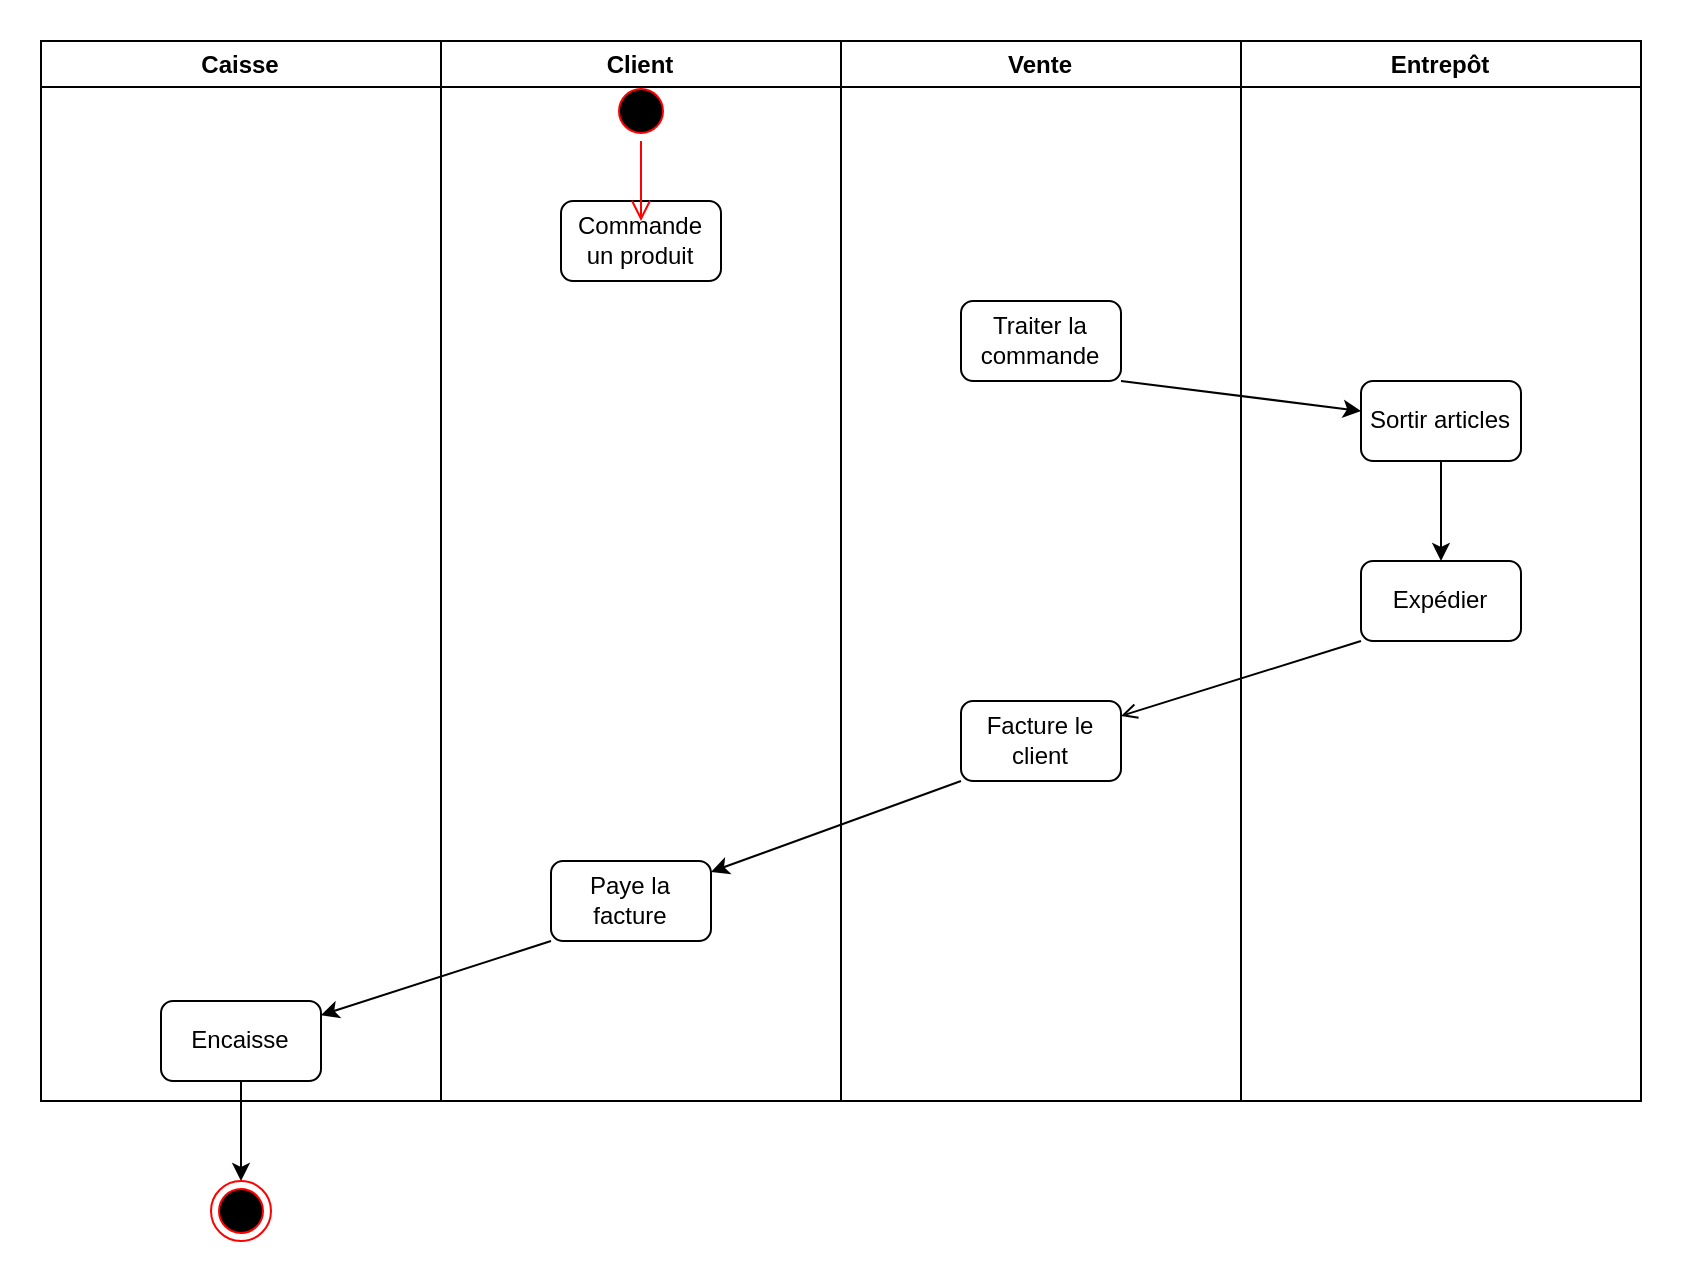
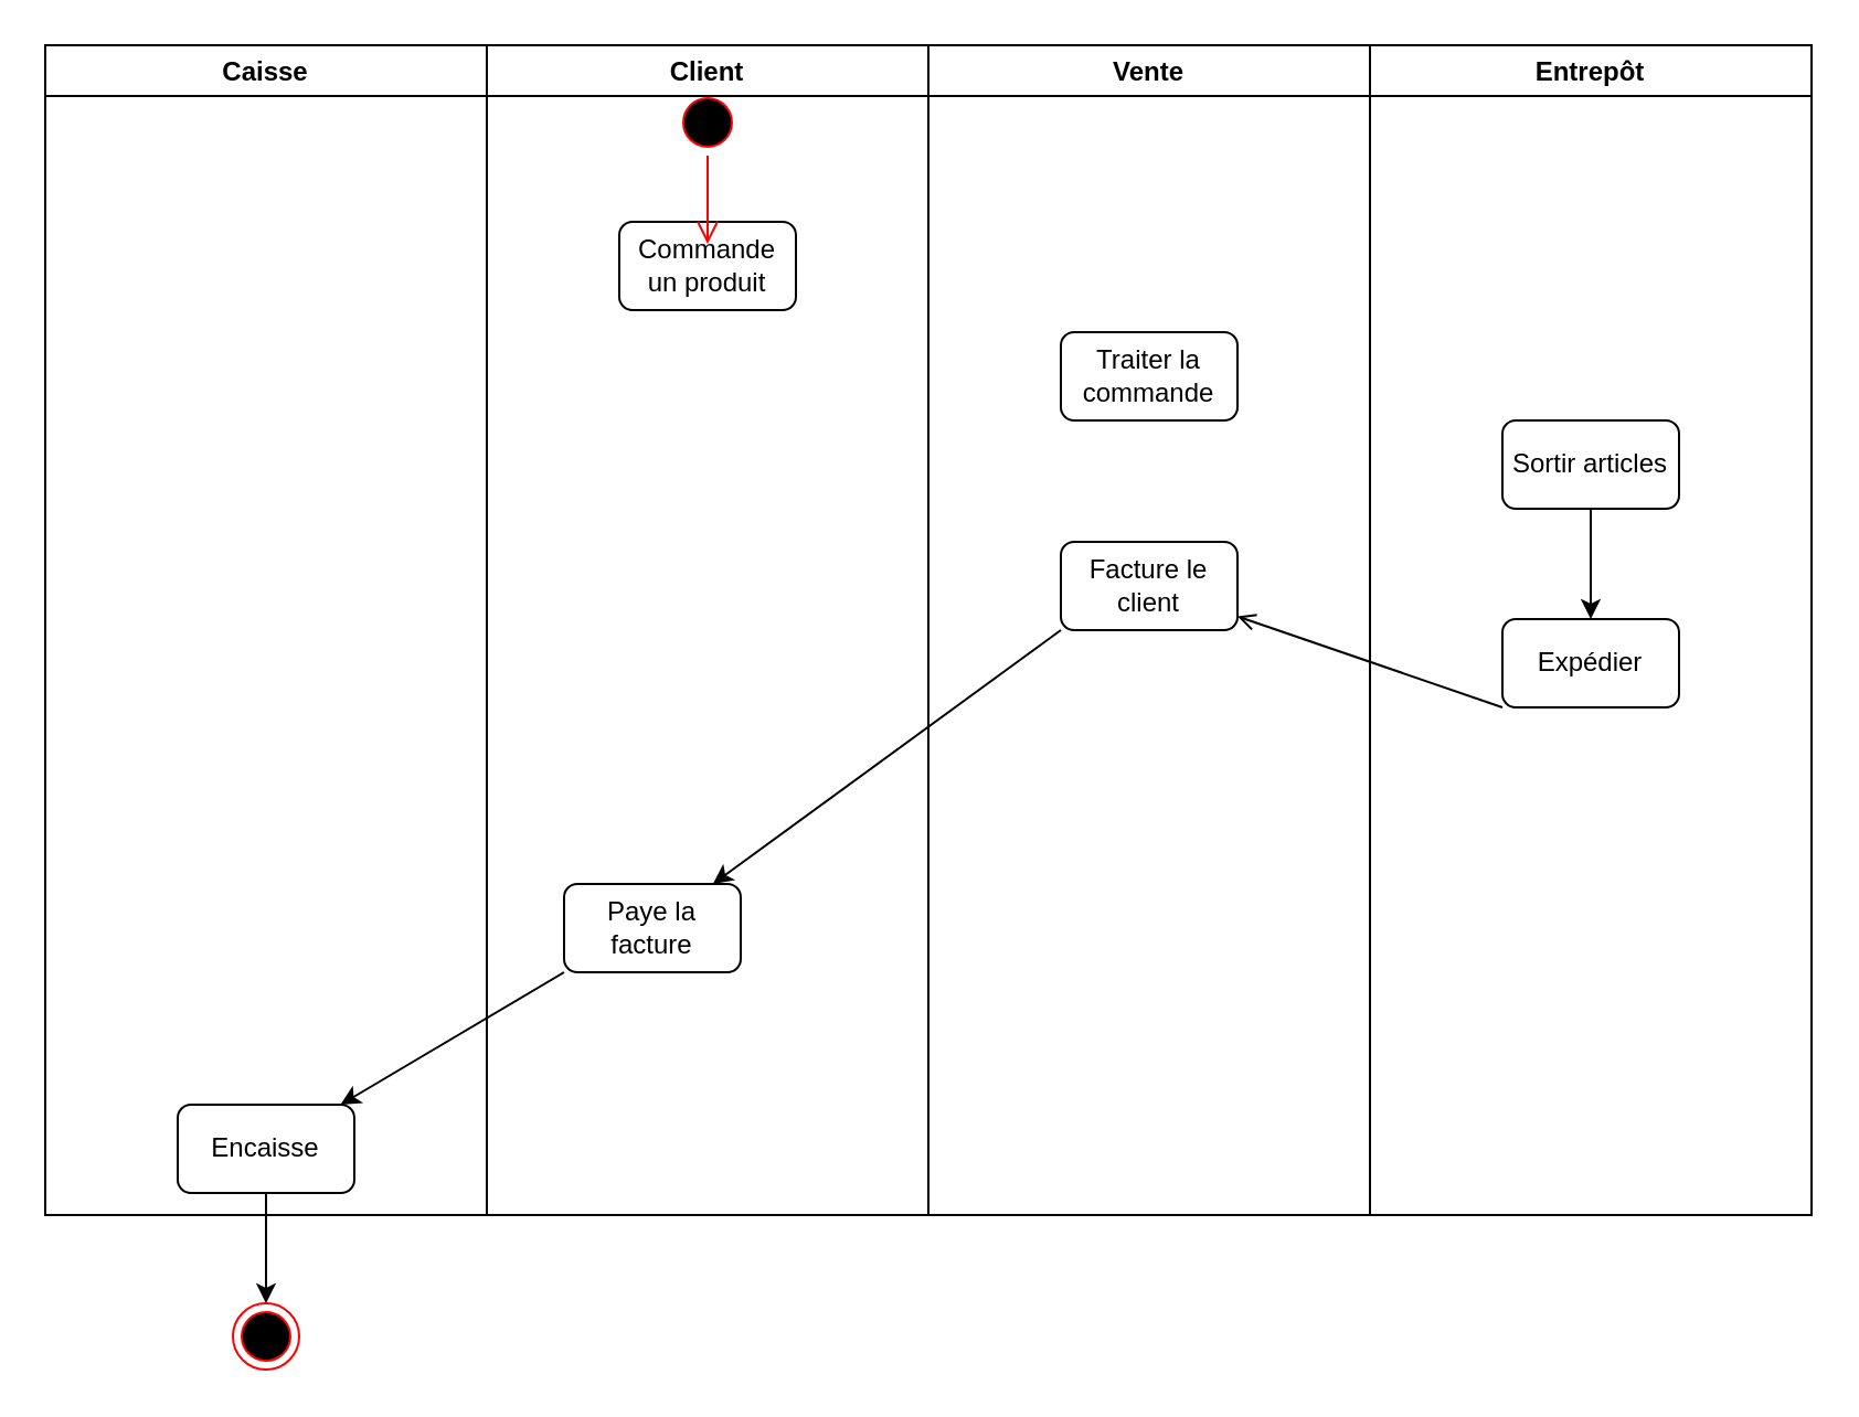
  <mxCell id="0" />
  <mxCell id="1" parent="0" />
  <mxCell id="2" value="Caisse" style="swimlane;" vertex="1" parent="1"><mxGeometry x="20" y="20" width="200" height="530" as="geometry" /></mxCell>
  <mxCell id="3" value="Client" style="swimlane;" vertex="1" parent="1"><mxGeometry x="220" y="20" width="200" height="530" as="geometry" /></mxCell>
  <mxCell id="4" value="Commande un produit" style="rounded=1;whiteSpace=wrap;html=1;" vertex="1" parent="3"><mxGeometry x="60" y="80" width="80" height="40" as="geometry" /></mxCell>
  <mxCell id="5" value="" style="ellipse;html=1;shape=startState;fillColor=#000000;strokeColor=#ff0000;" vertex="1" parent="3"><mxGeometry x="85" y="20" width="30" height="30" as="geometry" /></mxCell>
  <mxCell id="6" value="" style="edgeStyle=orthogonalEdgeStyle;html=1;verticalAlign=bottom;endArrow=open;endSize=8;strokeColor=#ff0000;" edge="1" source="5" parent="3"><mxGeometry relative="1" as="geometry"><mxPoint x="100" y="90" as="targetPoint" /></mxGeometry></mxCell>
  <mxCell id="7" value="Vente" style="swimlane;" vertex="1" parent="1"><mxGeometry x="420" y="20" width="200" height="530" as="geometry" /></mxCell>
  <mxCell id="8" value="Traiter la commande" style="rounded=1;whiteSpace=wrap;html=1;" vertex="1" parent="7"><mxGeometry x="60" y="130" width="80" height="40" as="geometry" /></mxCell>
  <mxCell id="9" value="Entrepôt" style="swimlane;" vertex="1" parent="1"><mxGeometry x="620" y="20" width="200" height="530" as="geometry" /></mxCell>
  <mxCell id="10" value="Sortir articles" style="rounded=1;whiteSpace=wrap;html=1;" vertex="1" parent="9"><mxGeometry x="60" y="170" width="80" height="40" as="geometry" /></mxCell>
  <mxCell id="11" style="edgeStyle=none;rounded=0;orthogonalLoop=1;jettySize=auto;html=1;exitX=0;exitY=1;exitDx=0;exitDy=0;endArrow=open;" edge="1" parent="1" source="12" target="14"><mxGeometry relative="1" as="geometry" /></mxCell>
  <mxCell id="12" value="Expédier" style="rounded=1;whiteSpace=wrap;html=1;" vertex="1" parent="1"><mxGeometry x="680" y="280" width="80" height="40" as="geometry" /></mxCell>
  <mxCell id="13" style="edgeStyle=none;rounded=0;orthogonalLoop=1;jettySize=auto;html=1;exitX=0;exitY=1;exitDx=0;exitDy=0;" edge="1" parent="1" source="14" target="16"><mxGeometry relative="1" as="geometry" /></mxCell>
- <mxCell id="14" value="Facture le client" style="rounded=1;whiteSpace=wrap;html=1;" vertex="1" parent="1"><mxGeometry x="480" y="350" width="80" height="40" as="geometry" /></mxCell>
+ <mxCell id="14" value="Facture le client" style="rounded=1;whiteSpace=wrap;html=1;" vertex="1" parent="1"><mxGeometry x="480" y="245" width="80" height="40" as="geometry" /></mxCell>
  <mxCell id="15" style="edgeStyle=none;rounded=0;orthogonalLoop=1;jettySize=auto;html=1;exitX=0;exitY=1;exitDx=0;exitDy=0;" edge="1" parent="1" source="16" target="18"><mxGeometry relative="1" as="geometry" /></mxCell>
- <mxCell id="16" value="Paye la facture" style="rounded=1;whiteSpace=wrap;html=1;" vertex="1" parent="1"><mxGeometry x="275" y="430" width="80" height="40" as="geometry" /></mxCell>
+ <mxCell id="16" value="Paye la facture" style="rounded=1;whiteSpace=wrap;html=1;" vertex="1" parent="1"><mxGeometry x="255" y="400" width="80" height="40" as="geometry" /></mxCell>
  <mxCell id="17" style="edgeStyle=none;rounded=0;orthogonalLoop=1;jettySize=auto;html=1;exitX=0.5;exitY=1;exitDx=0;exitDy=0;" edge="1" parent="1" source="18" target="21"><mxGeometry relative="1" as="geometry" /></mxCell>
  <mxCell id="18" value="Encaisse" style="rounded=1;whiteSpace=wrap;html=1;" vertex="1" parent="1"><mxGeometry x="80" y="500" width="80" height="40" as="geometry" /></mxCell>
- <mxCell id="19" style="edgeStyle=none;rounded=0;orthogonalLoop=1;jettySize=auto;html=1;exitX=1;exitY=1;exitDx=0;exitDy=0;" edge="1" parent="1" source="8" target="10"><mxGeometry relative="1" as="geometry" /></mxCell>
  <mxCell id="20" style="edgeStyle=none;rounded=0;orthogonalLoop=1;jettySize=auto;html=1;exitX=0.5;exitY=1;exitDx=0;exitDy=0;" edge="1" parent="1" source="10" target="12"><mxGeometry relative="1" as="geometry" /></mxCell>
  <mxCell id="21" value="" style="ellipse;html=1;shape=endState;fillColor=#000000;strokeColor=#ff0000;" vertex="1" parent="1"><mxGeometry x="105" y="590" width="30" height="30" as="geometry" /></mxCell>
